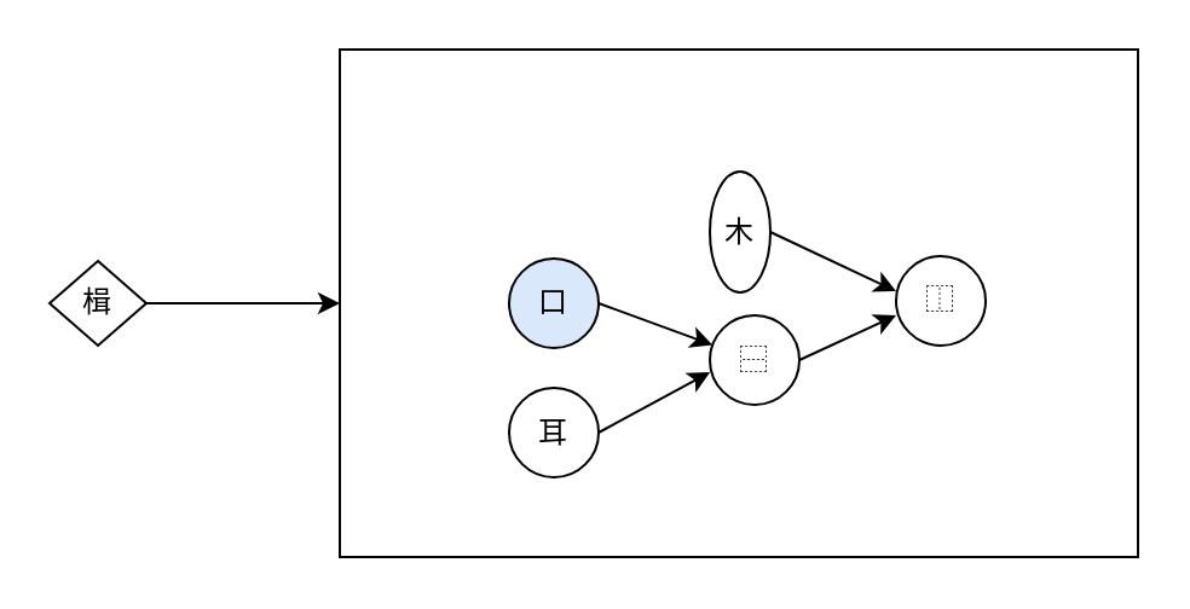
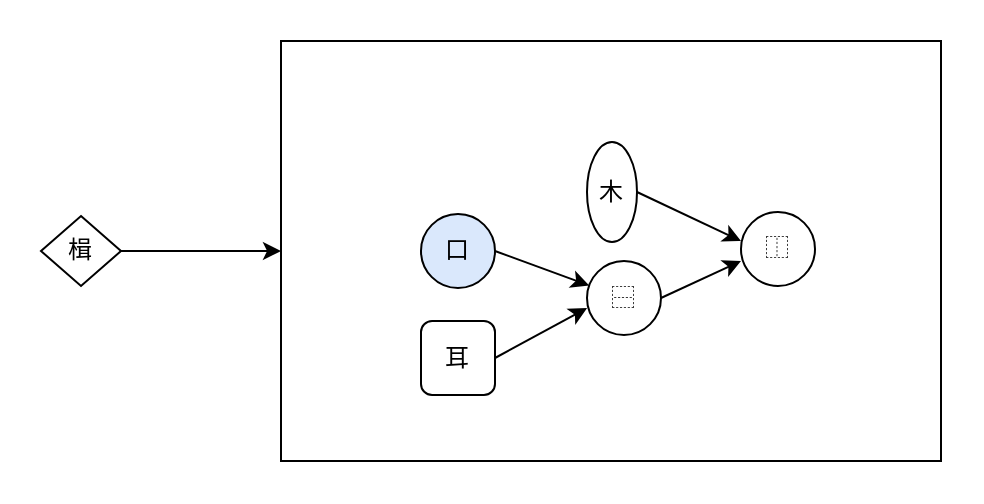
  <mxCell id="0" />
  <mxCell id="1" parent="0" />
  <mxCell id="2" value="楫" style="rhombus;whiteSpace=wrap;html=1;" parent="1" vertex="1"><mxGeometry x="20" y="107.5" width="40" height="35" as="geometry" /></mxCell>
  <mxCell id="3" value="" style="endArrow=classic;html=1;rounded=0;exitX=1;exitY=0.5;exitDx=0;exitDy=0;entryX=0;entryY=0.5;entryDx=0;entryDy=0;" parent="1" source="2" target="4" edge="1"><mxGeometry width="50" height="50" relative="1" as="geometry"><mxPoint x="140" y="190" as="sourcePoint" /><mxPoint x="140" y="130" as="targetPoint" /></mxGeometry></mxCell>
  <mxCell id="4" value="" style="rounded=0;whiteSpace=wrap;html=1;movable=0;resizable=0;rotatable=0;deletable=0;editable=0;locked=1;connectable=0;" parent="1" vertex="1"><mxGeometry x="140" y="20" width="330" height="210" as="geometry" /></mxCell>
  <mxCell id="5" value="⿰" style="ellipse;whiteSpace=wrap;html=1;aspect=fixed;" parent="1" vertex="1"><mxGeometry x="370" y="105.5" width="37" height="37" as="geometry" /></mxCell>
  <mxCell id="6" value="木" style="ellipse;whiteSpace=wrap;html=1;aspect=fixed;" parent="1" vertex="1"><mxGeometry x="293" y="70.5" width="25" height="50" as="geometry" /></mxCell>
  <mxCell id="7" value="⿱" style="ellipse;whiteSpace=wrap;html=1;aspect=fixed;" parent="1" vertex="1"><mxGeometry x="293" y="130" width="37" height="37" as="geometry" /></mxCell>
  <mxCell id="8" value="口" style="ellipse;whiteSpace=wrap;html=1;aspect=fixed;fillColor=#dae8fc;" parent="1" vertex="1"><mxGeometry x="210" y="106.5" width="37" height="37" as="geometry" /></mxCell>
- <mxCell id="9" value="耳" style="ellipse;whiteSpace=wrap;html=1;aspect=fixed;" parent="1" vertex="1"><mxGeometry x="210" y="160" width="37" height="37" as="geometry" /></mxCell>
+ <mxCell id="9" value="耳" style="whiteSpace=wrap;html=1;aspect=fixed;rounded=1;" parent="1" vertex="1"><mxGeometry x="210" y="160" width="37" height="37" as="geometry" /></mxCell>
  <mxCell id="10" value="" style="endArrow=classic;html=1;rounded=0;exitX=1;exitY=0.5;exitDx=0;exitDy=0;" parent="1" source="8" target="7" edge="1"><mxGeometry width="50" height="50" relative="1" as="geometry"><mxPoint x="250" y="140" as="sourcePoint" /><mxPoint x="220" y="150" as="targetPoint" /></mxGeometry></mxCell>
  <mxCell id="11" value="" style="endArrow=classic;html=1;rounded=0;entryX=0.001;entryY=0.635;entryDx=0;entryDy=0;exitX=1;exitY=0.5;exitDx=0;exitDy=0;entryPerimeter=0;" parent="1" source="9" target="7" edge="1"><mxGeometry width="50" height="50" relative="1" as="geometry"><mxPoint x="335" y="195" as="sourcePoint" /><mxPoint x="352" y="152" as="targetPoint" /></mxGeometry></mxCell>
  <mxCell id="12" value="" style="endArrow=classic;html=1;rounded=0;exitX=1;exitY=0.5;exitDx=0;exitDy=0;" parent="1" source="7" edge="1"><mxGeometry width="50" height="50" relative="1" as="geometry"><mxPoint x="335" y="195" as="sourcePoint" /><mxPoint x="370" y="130" as="targetPoint" /></mxGeometry></mxCell>
  <mxCell id="13" value="" style="endArrow=classic;html=1;rounded=0;exitX=1;exitY=0.5;exitDx=0;exitDy=0;" parent="1" source="6" edge="1"><mxGeometry width="50" height="50" relative="1" as="geometry"><mxPoint x="345" y="122" as="sourcePoint" /><mxPoint x="370" y="120" as="targetPoint" /></mxGeometry></mxCell>
